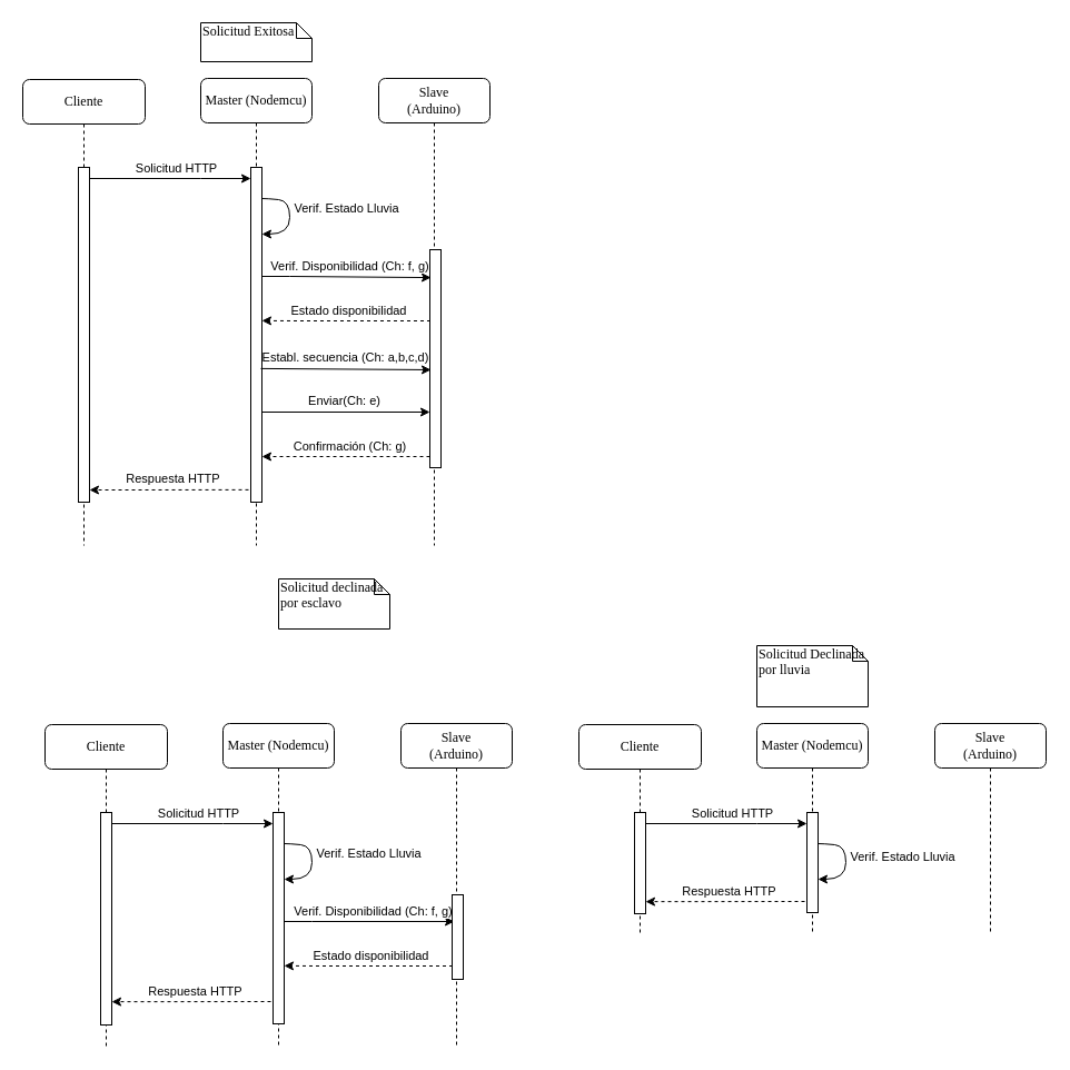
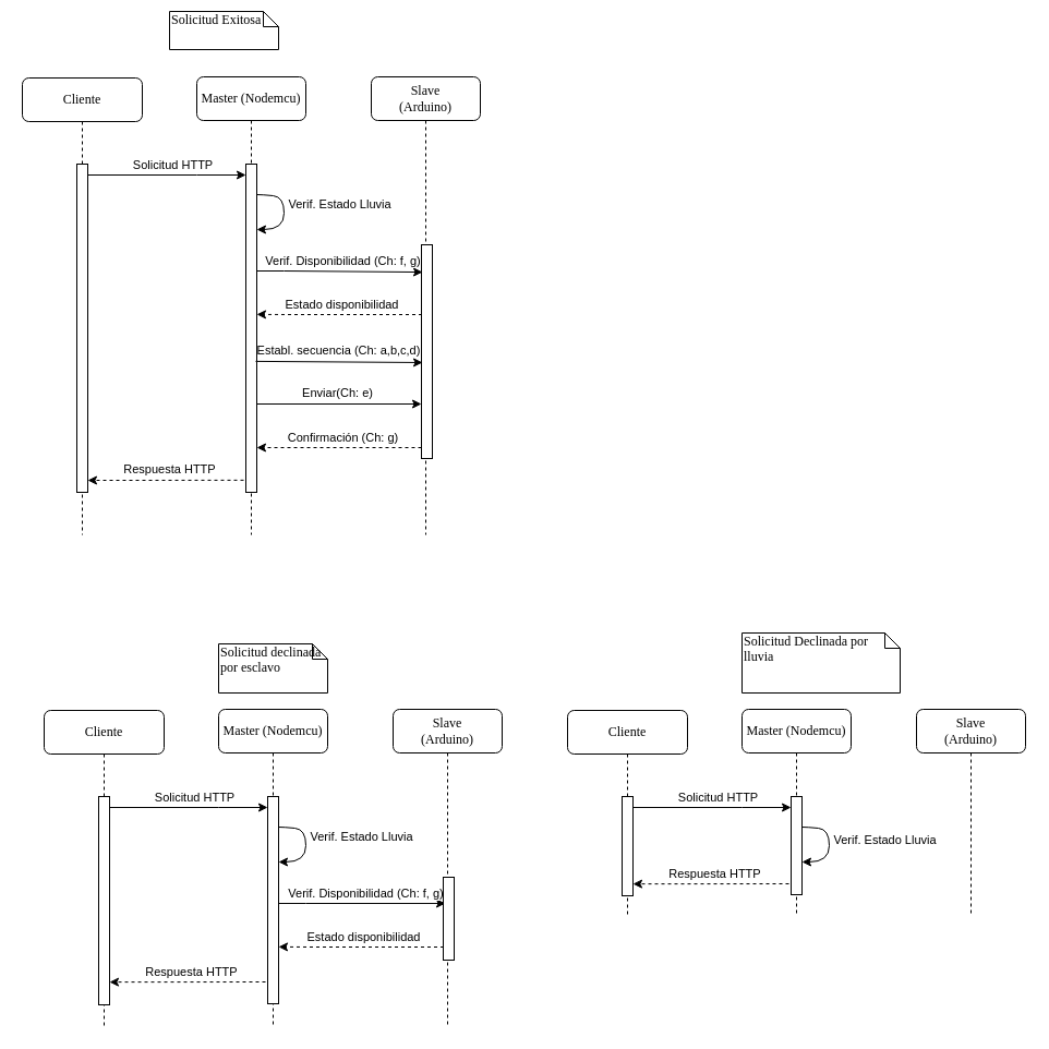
  <mxCell id="0" />
  <mxCell id="1" parent="0" />
  <mxCell id="2" value="Master (Nodemcu)" style="shape=umlLifeline;perimeter=lifelinePerimeter;whiteSpace=wrap;html=1;container=1;collapsible=0;recursiveResize=0;outlineConnect=0;rounded=1;shadow=0;comic=0;labelBackgroundColor=none;strokeWidth=1;fontFamily=Verdana;fontSize=12;align=center;" parent="1" vertex="1"><mxGeometry x="180" y="70" width="100" height="420" as="geometry" /></mxCell>
  <mxCell id="3" value="" style="endArrow=classic;html=1;rounded=0;entryX=0.1;entryY=0.128;entryDx=0;entryDy=0;entryPerimeter=0;" edge="1" parent="2" target="11"><mxGeometry width="50" height="50" relative="1" as="geometry"><mxPoint x="50" y="178" as="sourcePoint" /><mxPoint x="200" y="178" as="targetPoint" /><Array as="points"><mxPoint x="80" y="178" /></Array></mxGeometry></mxCell>
  <mxCell id="4" value="Verif. Disponibilidad (Ch: f, g)" style="edgeLabel;html=1;align=center;verticalAlign=middle;resizable=0;points=[];" vertex="1" connectable="0" parent="3"><mxGeometry x="0.057" y="3" relative="1" as="geometry"><mxPoint y="-7" as="offset" /></mxGeometry></mxCell>
  <mxCell id="5" value="" style="endArrow=classic;html=1;rounded=0;" edge="1" parent="2" target="11"><mxGeometry width="50" height="50" relative="1" as="geometry"><mxPoint x="50" y="300" as="sourcePoint" /><mxPoint x="200" y="300" as="targetPoint" /></mxGeometry></mxCell>
  <mxCell id="6" value="Enviar(Ch: e)" style="edgeLabel;html=1;align=center;verticalAlign=middle;resizable=0;points=[];" vertex="1" connectable="0" parent="5"><mxGeometry x="0.219" relative="1" as="geometry"><mxPoint x="-17" y="-11" as="offset" /></mxGeometry></mxCell>
  <mxCell id="7" value="" style="html=1;points=[];perimeter=orthogonalPerimeter;" vertex="1" parent="2"><mxGeometry x="45" y="80" width="10" height="301" as="geometry" /></mxCell>
  <mxCell id="8" value="" style="curved=1;endArrow=classic;html=1;rounded=0;" edge="1" parent="2" source="7" target="7"><mxGeometry width="50" height="50" relative="1" as="geometry"><mxPoint x="70" y="100" as="sourcePoint" /><mxPoint x="60" y="150" as="targetPoint" /><Array as="points"><mxPoint x="60" y="108" /><mxPoint x="80" y="110" /><mxPoint x="80" y="140" /></Array></mxGeometry></mxCell>
  <mxCell id="9" value="Verif. Estado Lluvia" style="edgeLabel;html=1;align=center;verticalAlign=middle;resizable=0;points=[];" vertex="1" connectable="0" parent="8"><mxGeometry x="-0.197" y="-4" relative="1" as="geometry"><mxPoint x="54" as="offset" /></mxGeometry></mxCell>
  <mxCell id="10" value="Slave&lt;br&gt;(Arduino)" style="shape=umlLifeline;perimeter=lifelinePerimeter;whiteSpace=wrap;html=1;container=1;collapsible=0;recursiveResize=0;outlineConnect=0;rounded=1;shadow=0;comic=0;labelBackgroundColor=none;strokeWidth=1;fontFamily=Verdana;fontSize=12;align=center;" parent="1" vertex="1"><mxGeometry x="340" y="70" width="100" height="420" as="geometry" /></mxCell>
  <mxCell id="11" value="" style="html=1;points=[];perimeter=orthogonalPerimeter;" vertex="1" parent="10"><mxGeometry x="46" y="154" width="10" height="196" as="geometry" /></mxCell>
  <mxCell id="12" value="Cliente" style="shape=umlLifeline;perimeter=lifelinePerimeter;whiteSpace=wrap;html=1;container=1;collapsible=0;recursiveResize=0;outlineConnect=0;rounded=1;shadow=0;comic=0;labelBackgroundColor=none;strokeWidth=1;fontFamily=Verdana;fontSize=12;align=center;" parent="1" vertex="1"><mxGeometry x="20" y="71" width="110" height="419" as="geometry" /></mxCell>
  <mxCell id="13" value="" style="html=1;points=[];perimeter=orthogonalPerimeter;" vertex="1" parent="12"><mxGeometry x="50" y="79" width="10" height="301" as="geometry" /></mxCell>
- <mxCell id="14" value="Solicitud Exitosa" style="shape=note;whiteSpace=wrap;html=1;size=14;verticalAlign=top;align=left;spacingTop=-6;rounded=0;shadow=0;comic=0;labelBackgroundColor=none;strokeWidth=1;fontFamily=Verdana;fontSize=12" parent="1" vertex="1"><mxGeometry x="180" y="20" width="100" height="35" as="geometry" /></mxCell>
+ <mxCell id="14" value="Solicitud Exitosa" style="shape=note;whiteSpace=wrap;html=1;size=14;verticalAlign=top;align=left;spacingTop=-6;rounded=0;shadow=0;comic=0;labelBackgroundColor=none;strokeWidth=1;fontFamily=Verdana;fontSize=12" parent="1" vertex="1"><mxGeometry x="155" y="10" width="100" height="35" as="geometry" /></mxCell>
  <mxCell id="15" value="" style="endArrow=classic;html=1;rounded=0;" edge="1" parent="1" source="13" target="7"><mxGeometry width="50" height="50" relative="1" as="geometry"><mxPoint x="420" y="340" as="sourcePoint" /><mxPoint x="220" y="160" as="targetPoint" /><Array as="points"><mxPoint x="180" y="160" /></Array></mxGeometry></mxCell>
  <mxCell id="16" value="Solicitud HTTP" style="edgeLabel;html=1;align=center;verticalAlign=middle;resizable=0;points=[];" vertex="1" connectable="0" parent="15"><mxGeometry x="0.057" y="3" relative="1" as="geometry"><mxPoint y="-7" as="offset" /></mxGeometry></mxCell>
  <mxCell id="17" value="" style="endArrow=classic;html=1;rounded=0;dashed=1;entryX=1.3;entryY=0.458;entryDx=0;entryDy=0;entryPerimeter=0;" edge="1" parent="1"><mxGeometry width="50" height="50" relative="1" as="geometry"><mxPoint x="386.5" y="288" as="sourcePoint" /><mxPoint x="235" y="287.858" as="targetPoint" /><Array as="points"><mxPoint x="267" y="288" /></Array></mxGeometry></mxCell>
  <mxCell id="18" value="Estado disponibilidad" style="edgeLabel;html=1;align=center;verticalAlign=middle;resizable=0;points=[];" vertex="1" connectable="0" parent="17"><mxGeometry x="0.169" y="4" relative="1" as="geometry"><mxPoint x="15" y="-14" as="offset" /></mxGeometry></mxCell>
  <mxCell id="19" value="" style="endArrow=classic;html=1;rounded=0;entryX=0.1;entryY=0.551;entryDx=0;entryDy=0;entryPerimeter=0;exitX=0.9;exitY=0.601;exitDx=0;exitDy=0;exitPerimeter=0;" edge="1" parent="1" source="7" target="11"><mxGeometry width="50" height="50" relative="1" as="geometry"><mxPoint x="240" y="332" as="sourcePoint" /><mxPoint x="380" y="331" as="targetPoint" /></mxGeometry></mxCell>
  <mxCell id="20" value="Establ. secuencia (Ch: a,b,c,d)" style="edgeLabel;html=1;align=center;verticalAlign=middle;resizable=0;points=[];" vertex="1" connectable="0" parent="19"><mxGeometry x="0.219" relative="1" as="geometry"><mxPoint x="-17" y="-11" as="offset" /></mxGeometry></mxCell>
  <mxCell id="21" value="" style="endArrow=classic;html=1;rounded=0;dashed=1;" edge="1" parent="1" source="11" target="7"><mxGeometry width="50" height="50" relative="1" as="geometry"><mxPoint x="390" y="410" as="sourcePoint" /><mxPoint x="240" y="410" as="targetPoint" /><Array as="points"><mxPoint x="270.5" y="410" /></Array></mxGeometry></mxCell>
  <mxCell id="22" value="Confirmación (Ch: g)" style="edgeLabel;html=1;align=center;verticalAlign=middle;resizable=0;points=[];" vertex="1" connectable="0" parent="21"><mxGeometry x="0.169" y="4" relative="1" as="geometry"><mxPoint x="15" y="-14" as="offset" /></mxGeometry></mxCell>
  <mxCell id="23" value="" style="endArrow=classic;html=1;rounded=0;dashed=1;exitX=-0.2;exitY=0.963;exitDx=0;exitDy=0;exitPerimeter=0;" edge="1" parent="1" source="7"><mxGeometry width="50" height="50" relative="1" as="geometry"><mxPoint x="210" y="440" as="sourcePoint" /><mxPoint x="80" y="440" as="targetPoint" /><Array as="points"><mxPoint x="120.5" y="440" /></Array></mxGeometry></mxCell>
  <mxCell id="24" value="Respuesta HTTP" style="edgeLabel;html=1;align=center;verticalAlign=middle;resizable=0;points=[];" vertex="1" connectable="0" parent="23"><mxGeometry x="0.169" y="4" relative="1" as="geometry"><mxPoint x="15" y="-14" as="offset" /></mxGeometry></mxCell>
  <mxCell id="25" value="Master (Nodemcu)" style="shape=umlLifeline;perimeter=lifelinePerimeter;whiteSpace=wrap;html=1;container=1;collapsible=0;recursiveResize=0;outlineConnect=0;rounded=1;shadow=0;comic=0;labelBackgroundColor=none;strokeWidth=1;fontFamily=Verdana;fontSize=12;align=center;" vertex="1" parent="1"><mxGeometry x="680" y="650" width="100" height="190" as="geometry" /></mxCell>
  <mxCell id="26" value="" style="html=1;points=[];perimeter=orthogonalPerimeter;" vertex="1" parent="25"><mxGeometry x="45" y="80" width="10" height="90" as="geometry" /></mxCell>
  <mxCell id="27" value="" style="curved=1;endArrow=classic;html=1;rounded=0;" edge="1" parent="25" source="26" target="26"><mxGeometry width="50" height="50" relative="1" as="geometry"><mxPoint x="70" y="100" as="sourcePoint" /><mxPoint x="60" y="150" as="targetPoint" /><Array as="points"><mxPoint x="60" y="108" /><mxPoint x="80" y="110" /><mxPoint x="80" y="140" /></Array></mxGeometry></mxCell>
  <mxCell id="28" value="Verif. Estado Lluvia" style="edgeLabel;html=1;align=center;verticalAlign=middle;resizable=0;points=[];" vertex="1" connectable="0" parent="27"><mxGeometry x="0.076" y="-1" relative="1" as="geometry"><mxPoint x="51" y="-8" as="offset" /></mxGeometry></mxCell>
  <mxCell id="29" value="Slave&lt;br&gt;(Arduino)" style="shape=umlLifeline;perimeter=lifelinePerimeter;whiteSpace=wrap;html=1;container=1;collapsible=0;recursiveResize=0;outlineConnect=0;rounded=1;shadow=0;comic=0;labelBackgroundColor=none;strokeWidth=1;fontFamily=Verdana;fontSize=12;align=center;" vertex="1" parent="1"><mxGeometry x="840" y="650" width="100" height="190" as="geometry" /></mxCell>
  <mxCell id="30" value="Cliente" style="shape=umlLifeline;perimeter=lifelinePerimeter;whiteSpace=wrap;html=1;container=1;collapsible=0;recursiveResize=0;outlineConnect=0;rounded=1;shadow=0;comic=0;labelBackgroundColor=none;strokeWidth=1;fontFamily=Verdana;fontSize=12;align=center;" vertex="1" parent="1"><mxGeometry x="520" y="651" width="110" height="189" as="geometry" /></mxCell>
  <mxCell id="31" value="" style="html=1;points=[];perimeter=orthogonalPerimeter;" vertex="1" parent="30"><mxGeometry x="50" y="79" width="10" height="91" as="geometry" /></mxCell>
- <mxCell id="32" value="Solicitud Declinada por lluvia" style="shape=note;whiteSpace=wrap;html=1;size=14;verticalAlign=top;align=left;spacingTop=-6;rounded=0;shadow=0;comic=0;labelBackgroundColor=none;strokeWidth=1;fontFamily=Verdana;fontSize=12" vertex="1" parent="1"><mxGeometry x="680" y="580" width="100" height="55" as="geometry" /></mxCell>
+ <mxCell id="32" value="Solicitud Declinada por lluvia" style="shape=note;whiteSpace=wrap;html=1;size=14;verticalAlign=top;align=left;spacingTop=-6;rounded=0;shadow=0;comic=0;labelBackgroundColor=none;strokeWidth=1;fontFamily=Verdana;fontSize=12" vertex="1" parent="1"><mxGeometry x="680" y="580" width="145" height="55" as="geometry" /></mxCell>
  <mxCell id="33" value="" style="endArrow=classic;html=1;rounded=0;" edge="1" parent="1" source="31" target="26"><mxGeometry width="50" height="50" relative="1" as="geometry"><mxPoint x="920" y="920" as="sourcePoint" /><mxPoint x="720" y="740" as="targetPoint" /><Array as="points"><mxPoint x="680" y="740" /></Array></mxGeometry></mxCell>
  <mxCell id="34" value="Solicitud HTTP" style="edgeLabel;html=1;align=center;verticalAlign=middle;resizable=0;points=[];" vertex="1" connectable="0" parent="33"><mxGeometry x="0.057" y="3" relative="1" as="geometry"><mxPoint y="-7" as="offset" /></mxGeometry></mxCell>
  <mxCell id="35" value="" style="endArrow=classic;html=1;rounded=0;dashed=1;exitX=-0.2;exitY=0.963;exitDx=0;exitDy=0;exitPerimeter=0;" edge="1" parent="1"><mxGeometry width="50" height="50" relative="1" as="geometry"><mxPoint x="723" y="810.003" as="sourcePoint" /><mxPoint x="580" y="810.14" as="targetPoint" /><Array as="points"><mxPoint x="620.5" y="810.14" /></Array></mxGeometry></mxCell>
  <mxCell id="36" value="Respuesta HTTP" style="edgeLabel;html=1;align=center;verticalAlign=middle;resizable=0;points=[];" vertex="1" connectable="0" parent="35"><mxGeometry x="0.169" y="4" relative="1" as="geometry"><mxPoint x="15" y="-14" as="offset" /></mxGeometry></mxCell>
  <mxCell id="37" value="Master (Nodemcu)" style="shape=umlLifeline;perimeter=lifelinePerimeter;whiteSpace=wrap;html=1;container=1;collapsible=0;recursiveResize=0;outlineConnect=0;rounded=1;shadow=0;comic=0;labelBackgroundColor=none;strokeWidth=1;fontFamily=Verdana;fontSize=12;align=center;" vertex="1" parent="1"><mxGeometry x="200" y="650" width="100" height="290" as="geometry" /></mxCell>
  <mxCell id="38" value="" style="endArrow=classic;html=1;rounded=0;entryX=0.2;entryY=0.316;entryDx=0;entryDy=0;entryPerimeter=0;" edge="1" parent="37" target="44"><mxGeometry width="50" height="50" relative="1" as="geometry"><mxPoint x="50" y="178" as="sourcePoint" /><mxPoint x="200" y="178" as="targetPoint" /><Array as="points"><mxPoint x="80" y="178" /></Array></mxGeometry></mxCell>
  <mxCell id="39" value="Verif. Disponibilidad (Ch: f, g)" style="edgeLabel;html=1;align=center;verticalAlign=middle;resizable=0;points=[];" vertex="1" connectable="0" parent="38"><mxGeometry x="0.057" y="3" relative="1" as="geometry"><mxPoint y="-7" as="offset" /></mxGeometry></mxCell>
  <mxCell id="40" value="" style="html=1;points=[];perimeter=orthogonalPerimeter;" vertex="1" parent="37"><mxGeometry x="45" y="80" width="10" height="190" as="geometry" /></mxCell>
  <mxCell id="41" value="" style="curved=1;endArrow=classic;html=1;rounded=0;" edge="1" parent="37" source="40" target="40"><mxGeometry width="50" height="50" relative="1" as="geometry"><mxPoint x="70" y="100" as="sourcePoint" /><mxPoint x="60" y="150" as="targetPoint" /><Array as="points"><mxPoint x="60" y="108" /><mxPoint x="80" y="110" /><mxPoint x="80" y="140" /></Array></mxGeometry></mxCell>
  <mxCell id="42" value="Verif. Estado Lluvia" style="edgeLabel;html=1;align=center;verticalAlign=middle;resizable=0;points=[];" vertex="1" connectable="0" parent="41"><mxGeometry x="-0.197" y="-4" relative="1" as="geometry"><mxPoint x="54" as="offset" /></mxGeometry></mxCell>
  <mxCell id="43" value="Slave&lt;br&gt;(Arduino)" style="shape=umlLifeline;perimeter=lifelinePerimeter;whiteSpace=wrap;html=1;container=1;collapsible=0;recursiveResize=0;outlineConnect=0;rounded=1;shadow=0;comic=0;labelBackgroundColor=none;strokeWidth=1;fontFamily=Verdana;fontSize=12;align=center;" vertex="1" parent="1"><mxGeometry x="360" y="650" width="100" height="290" as="geometry" /></mxCell>
  <mxCell id="44" value="" style="html=1;points=[];perimeter=orthogonalPerimeter;" vertex="1" parent="43"><mxGeometry x="46" y="154" width="10" height="76" as="geometry" /></mxCell>
  <mxCell id="45" value="Cliente" style="shape=umlLifeline;perimeter=lifelinePerimeter;whiteSpace=wrap;html=1;container=1;collapsible=0;recursiveResize=0;outlineConnect=0;rounded=1;shadow=0;comic=0;labelBackgroundColor=none;strokeWidth=1;fontFamily=Verdana;fontSize=12;align=center;" vertex="1" parent="1"><mxGeometry x="40" y="651" width="110" height="289" as="geometry" /></mxCell>
  <mxCell id="46" value="" style="html=1;points=[];perimeter=orthogonalPerimeter;" vertex="1" parent="45"><mxGeometry x="50" y="79" width="10" height="191" as="geometry" /></mxCell>
- <mxCell id="47" value="Solicitud declinada por esclavo" style="shape=note;whiteSpace=wrap;html=1;size=14;verticalAlign=top;align=left;spacingTop=-6;rounded=0;shadow=0;comic=0;labelBackgroundColor=none;strokeWidth=1;fontFamily=Verdana;fontSize=12" vertex="1" parent="1"><mxGeometry x="250" y="520" width="100" height="45" as="geometry" /></mxCell>
+ <mxCell id="47" value="Solicitud declinada por esclavo" style="shape=note;whiteSpace=wrap;html=1;size=14;verticalAlign=top;align=left;spacingTop=-6;rounded=0;shadow=0;comic=0;labelBackgroundColor=none;strokeWidth=1;fontFamily=Verdana;fontSize=12" vertex="1" parent="1"><mxGeometry x="200" y="590" width="100" height="45" as="geometry" /></mxCell>
  <mxCell id="48" value="" style="endArrow=classic;html=1;rounded=0;" edge="1" parent="1" source="46" target="40"><mxGeometry width="50" height="50" relative="1" as="geometry"><mxPoint x="440" y="920" as="sourcePoint" /><mxPoint x="240" y="740" as="targetPoint" /><Array as="points"><mxPoint x="200" y="740" /></Array></mxGeometry></mxCell>
  <mxCell id="49" value="Solicitud HTTP" style="edgeLabel;html=1;align=center;verticalAlign=middle;resizable=0;points=[];" vertex="1" connectable="0" parent="48"><mxGeometry x="0.057" y="3" relative="1" as="geometry"><mxPoint y="-7" as="offset" /></mxGeometry></mxCell>
  <mxCell id="50" value="" style="endArrow=classic;html=1;rounded=0;dashed=1;entryX=1.3;entryY=0.458;entryDx=0;entryDy=0;entryPerimeter=0;" edge="1" parent="1"><mxGeometry width="50" height="50" relative="1" as="geometry"><mxPoint x="406.5" y="868" as="sourcePoint" /><mxPoint x="255" y="867.858" as="targetPoint" /><Array as="points"><mxPoint x="287" y="868" /></Array></mxGeometry></mxCell>
  <mxCell id="51" value="Estado disponibilidad" style="edgeLabel;html=1;align=center;verticalAlign=middle;resizable=0;points=[];" vertex="1" connectable="0" parent="50"><mxGeometry x="0.169" y="4" relative="1" as="geometry"><mxPoint x="15" y="-14" as="offset" /></mxGeometry></mxCell>
  <mxCell id="52" value="" style="endArrow=classic;html=1;rounded=0;dashed=1;exitX=-0.2;exitY=0.963;exitDx=0;exitDy=0;exitPerimeter=0;" edge="1" parent="1"><mxGeometry width="50" height="50" relative="1" as="geometry"><mxPoint x="243" y="900.003" as="sourcePoint" /><mxPoint x="100" y="900.14" as="targetPoint" /><Array as="points"><mxPoint x="140.5" y="900.14" /></Array></mxGeometry></mxCell>
  <mxCell id="53" value="Respuesta HTTP" style="edgeLabel;html=1;align=center;verticalAlign=middle;resizable=0;points=[];" vertex="1" connectable="0" parent="52"><mxGeometry x="0.169" y="4" relative="1" as="geometry"><mxPoint x="15" y="-14" as="offset" /></mxGeometry></mxCell>
